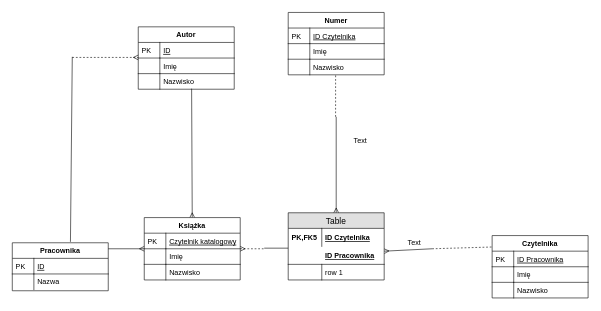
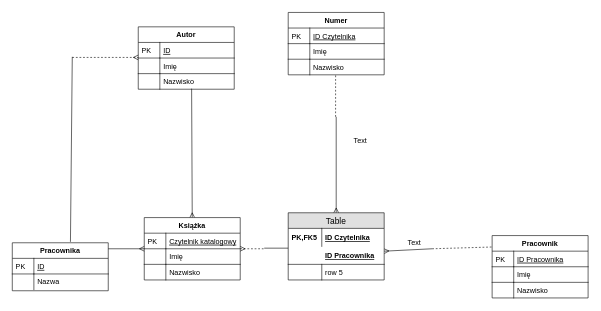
  <mxCell id="0" />
  <mxCell id="1" parent="0" />
  <mxCell id="2" value="" style="endArrow=none;html=1;startArrow=ERmany;startFill=0;exitX=0.5;exitY=0;exitDx=0;exitDy=0;" parent="1" source="40" edge="1"><mxGeometry width="50" height="50" relative="1" as="geometry"><mxPoint x="549.5" y="264" as="sourcePoint" /><mxPoint x="560" y="194" as="targetPoint" /></mxGeometry></mxCell>
  <mxCell id="3" value="" style="endArrow=none;dashed=1;html=1;entryX=0.494;entryY=0.962;entryDx=0;entryDy=0;entryPerimeter=0;" parent="1" target="17" edge="1"><mxGeometry width="50" height="50" relative="1" as="geometry"><mxPoint x="559" y="194" as="sourcePoint" /><mxPoint x="550" y="124" as="targetPoint" /></mxGeometry></mxCell>
  <mxCell id="4" value="" style="endArrow=none;html=1;exitX=1;exitY=0.267;exitDx=0;exitDy=0;startArrow=ERmany;startFill=0;exitPerimeter=0;" parent="1" source="43" edge="1"><mxGeometry width="50" height="50" relative="1" as="geometry"><mxPoint x="670" y="414" as="sourcePoint" /><mxPoint x="720" y="414" as="targetPoint" /></mxGeometry></mxCell>
  <mxCell id="5" value="Text" style="text;html=1;align=center;verticalAlign=middle;resizable=0;points=[];labelBackgroundColor=#ffffff;" vertex="1" connectable="0" parent="4"><mxGeometry x="0.628" y="3" relative="1" as="geometry"><mxPoint x="-14.77" y="-7.76" as="offset" /></mxGeometry></mxCell>
  <mxCell id="6" value="" style="endArrow=none;dashed=1;html=1;entryX=0.006;entryY=0.183;entryDx=0;entryDy=0;entryPerimeter=0;" parent="1" edge="1" target="33"><mxGeometry width="50" height="50" relative="1" as="geometry"><mxPoint x="720" y="414" as="sourcePoint" /><mxPoint x="760" y="414" as="targetPoint" /></mxGeometry></mxCell>
  <mxCell id="7" value="" style="endArrow=none;html=1;entryX=0.006;entryY=0.1;entryDx=0;entryDy=0;entryPerimeter=0;" parent="1" target="43" edge="1"><mxGeometry width="50" height="50" relative="1" as="geometry"><mxPoint x="440" y="413" as="sourcePoint" /><mxPoint x="490" y="414" as="targetPoint" /></mxGeometry></mxCell>
  <mxCell id="8" value="" style="endArrow=none;dashed=1;html=1;startArrow=ERmany;startFill=0;" parent="1" edge="1"><mxGeometry width="50" height="50" relative="1" as="geometry"><mxPoint x="400" y="414" as="sourcePoint" /><mxPoint x="440" y="414" as="targetPoint" /></mxGeometry></mxCell>
  <mxCell id="9" value="" style="endArrow=none;html=1;startArrow=ERmany;startFill=0;entryX=0.556;entryY=0.962;entryDx=0;entryDy=0;entryPerimeter=0;exitX=0.5;exitY=0;exitDx=0;exitDy=0;" parent="1" source="46" edge="1" target="25"><mxGeometry width="50" height="50" relative="1" as="geometry"><mxPoint x="319" y="334" as="sourcePoint" /><mxPoint x="320" y="214" as="targetPoint" /></mxGeometry></mxCell>
  <mxCell id="10" value="" style="endArrow=none;html=1;startArrow=ERmany;startFill=0;entryX=0.994;entryY=0.125;entryDx=0;entryDy=0;entryPerimeter=0;" parent="1" target="28" edge="1"><mxGeometry width="50" height="50" relative="1" as="geometry"><mxPoint x="240" y="414" as="sourcePoint" /><mxPoint x="185" y="398" as="targetPoint" /></mxGeometry></mxCell>
  <mxCell id="11" value="" style="endArrow=none;html=1;exitX=0.606;exitY=-0.019;exitDx=0;exitDy=0;exitPerimeter=0;" parent="1" source="28" edge="1"><mxGeometry width="50" height="50" relative="1" as="geometry"><mxPoint x="120" y="364" as="sourcePoint" /><mxPoint x="120" y="94" as="targetPoint" /></mxGeometry></mxCell>
  <mxCell id="12" value="Numer" style="swimlane;fontStyle=1;childLayout=stackLayout;horizontal=1;startSize=26;horizontalStack=0;resizeParent=1;resizeLast=0;collapsible=1;marginBottom=0;rounded=0;shadow=0;strokeWidth=1;" vertex="1" parent="1"><mxGeometry x="480" y="20" width="160" height="104" as="geometry"><mxRectangle x="20" y="80" width="160" height="26" as="alternateBounds" /></mxGeometry></mxCell>
  <mxCell id="13" value="ID Czytelnika" style="shape=partialRectangle;top=0;left=0;right=0;bottom=1;align=left;verticalAlign=top;fillColor=none;spacingLeft=40;spacingRight=4;overflow=hidden;rotatable=0;points=[[0,0.5],[1,0.5]];portConstraint=eastwest;dropTarget=0;rounded=0;shadow=0;strokeWidth=1;fontStyle=4" vertex="1" parent="12"><mxGeometry y="26" width="160" height="26" as="geometry" /></mxCell>
  <mxCell id="14" value="PK" style="shape=partialRectangle;top=0;left=0;bottom=0;fillColor=none;align=left;verticalAlign=top;spacingLeft=4;spacingRight=4;overflow=hidden;rotatable=0;points=[];portConstraint=eastwest;part=1;" vertex="1" connectable="0" parent="13"><mxGeometry width="36" height="26" as="geometry" /></mxCell>
  <mxCell id="15" value="Imię" style="shape=partialRectangle;top=0;left=0;right=0;bottom=0;align=left;verticalAlign=top;fillColor=none;spacingLeft=40;spacingRight=4;overflow=hidden;rotatable=0;points=[[0,0.5],[1,0.5]];portConstraint=eastwest;dropTarget=0;rounded=0;shadow=0;strokeWidth=1;" vertex="1" parent="12"><mxGeometry y="52" width="160" height="26" as="geometry" /></mxCell>
  <mxCell id="16" value="" style="shape=partialRectangle;top=0;left=0;bottom=0;fillColor=none;align=left;verticalAlign=top;spacingLeft=4;spacingRight=4;overflow=hidden;rotatable=0;points=[];portConstraint=eastwest;part=1;" vertex="1" connectable="0" parent="15"><mxGeometry width="36" height="26" as="geometry" /></mxCell>
  <mxCell id="17" value="Nazwisko" style="shape=partialRectangle;top=1;left=0;right=0;bottom=0;align=left;verticalAlign=top;fillColor=none;spacingLeft=40;spacingRight=4;overflow=hidden;rotatable=0;points=[[0,0.5],[1,0.5]];portConstraint=eastwest;dropTarget=0;rounded=0;shadow=0;strokeWidth=1;" vertex="1" parent="12"><mxGeometry y="78" width="160" height="26" as="geometry" /></mxCell>
  <mxCell id="18" value="" style="shape=partialRectangle;top=0;left=0;bottom=0;fillColor=none;align=left;verticalAlign=top;spacingLeft=4;spacingRight=4;overflow=hidden;rotatable=0;points=[];portConstraint=eastwest;part=1;" vertex="1" connectable="0" parent="17"><mxGeometry width="36" height="26" as="geometry" /></mxCell>
  <mxCell id="19" value="Autor" style="swimlane;fontStyle=1;childLayout=stackLayout;horizontal=1;startSize=26;horizontalStack=0;resizeParent=1;resizeLast=0;collapsible=1;marginBottom=0;rounded=0;shadow=0;strokeWidth=1;" vertex="1" parent="1"><mxGeometry x="230" y="44" width="160" height="104" as="geometry"><mxRectangle x="20" y="80" width="160" height="26" as="alternateBounds" /></mxGeometry></mxCell>
  <mxCell id="20" value="ID" style="shape=partialRectangle;top=0;left=0;right=0;bottom=1;align=left;verticalAlign=top;fillColor=none;spacingLeft=40;spacingRight=4;overflow=hidden;rotatable=0;points=[[0,0.5],[1,0.5]];portConstraint=eastwest;dropTarget=0;rounded=0;shadow=0;strokeWidth=1;fontStyle=4" vertex="1" parent="19"><mxGeometry y="26" width="160" height="26" as="geometry" /></mxCell>
  <mxCell id="21" value="PK" style="shape=partialRectangle;top=0;left=0;bottom=0;fillColor=none;align=left;verticalAlign=top;spacingLeft=4;spacingRight=4;overflow=hidden;rotatable=0;points=[];portConstraint=eastwest;part=1;" vertex="1" connectable="0" parent="20"><mxGeometry width="36" height="26" as="geometry" /></mxCell>
  <mxCell id="22" value="" style="endArrow=ERmany;dashed=1;html=1;entryX=0;entryY=0.5;entryDx=0;entryDy=0;endFill=0;" parent="19" edge="1"><mxGeometry width="50" height="50" relative="1" as="geometry"><mxPoint x="-110" y="51" as="sourcePoint" /><mxPoint y="51" as="targetPoint" /></mxGeometry></mxCell>
  <mxCell id="23" value="Imię" style="shape=partialRectangle;top=0;left=0;right=0;bottom=0;align=left;verticalAlign=top;fillColor=none;spacingLeft=40;spacingRight=4;overflow=hidden;rotatable=0;points=[[0,0.5],[1,0.5]];portConstraint=eastwest;dropTarget=0;rounded=0;shadow=0;strokeWidth=1;" vertex="1" parent="19"><mxGeometry y="52" width="160" height="26" as="geometry" /></mxCell>
  <mxCell id="24" value="" style="shape=partialRectangle;top=0;left=0;bottom=0;fillColor=none;align=left;verticalAlign=top;spacingLeft=4;spacingRight=4;overflow=hidden;rotatable=0;points=[];portConstraint=eastwest;part=1;" vertex="1" connectable="0" parent="23"><mxGeometry width="36" height="26" as="geometry" /></mxCell>
  <mxCell id="25" value="Nazwisko" style="shape=partialRectangle;top=1;left=0;right=0;bottom=0;align=left;verticalAlign=top;fillColor=none;spacingLeft=40;spacingRight=4;overflow=hidden;rotatable=0;points=[[0,0.5],[1,0.5]];portConstraint=eastwest;dropTarget=0;rounded=0;shadow=0;strokeWidth=1;" vertex="1" parent="19"><mxGeometry y="78" width="160" height="26" as="geometry" /></mxCell>
  <mxCell id="26" value="" style="shape=partialRectangle;top=0;left=0;bottom=0;fillColor=none;align=left;verticalAlign=top;spacingLeft=4;spacingRight=4;overflow=hidden;rotatable=0;points=[];portConstraint=eastwest;part=1;" vertex="1" connectable="0" parent="25"><mxGeometry width="36" height="26" as="geometry" /></mxCell>
  <mxCell id="27" value="Text" style="text;html=1;align=center;verticalAlign=middle;resizable=0;points=[];autosize=1;" vertex="1" parent="1"><mxGeometry x="580" y="224" width="40" height="20" as="geometry" /></mxCell>
  <mxCell id="28" value="Pracownika" style="swimlane;fontStyle=1;childLayout=stackLayout;horizontal=1;startSize=26;horizontalStack=0;resizeParent=1;resizeLast=0;collapsible=1;marginBottom=0;rounded=0;shadow=0;strokeWidth=1;" vertex="1" parent="1"><mxGeometry x="20" y="404" width="160" height="80" as="geometry"><mxRectangle x="20" y="80" width="160" height="26" as="alternateBounds" /></mxGeometry></mxCell>
  <mxCell id="29" value="ID" style="shape=partialRectangle;top=0;left=0;right=0;bottom=1;align=left;verticalAlign=top;fillColor=none;spacingLeft=40;spacingRight=4;overflow=hidden;rotatable=0;points=[[0,0.5],[1,0.5]];portConstraint=eastwest;dropTarget=0;rounded=0;shadow=0;strokeWidth=1;fontStyle=4" vertex="1" parent="28"><mxGeometry y="26" width="160" height="26" as="geometry" /></mxCell>
  <mxCell id="30" value="PK" style="shape=partialRectangle;top=0;left=0;bottom=0;fillColor=none;align=left;verticalAlign=top;spacingLeft=4;spacingRight=4;overflow=hidden;rotatable=0;points=[];portConstraint=eastwest;part=1;" vertex="1" connectable="0" parent="29"><mxGeometry width="36" height="26" as="geometry" /></mxCell>
  <mxCell id="31" value="Nazwa" style="shape=partialRectangle;top=0;left=0;right=0;bottom=0;align=left;verticalAlign=top;fillColor=none;spacingLeft=40;spacingRight=4;overflow=hidden;rotatable=0;points=[[0,0.5],[1,0.5]];portConstraint=eastwest;dropTarget=0;rounded=0;shadow=0;strokeWidth=1;" vertex="1" parent="28"><mxGeometry y="52" width="160" height="26" as="geometry" /></mxCell>
  <mxCell id="32" value="" style="shape=partialRectangle;top=0;left=0;bottom=0;fillColor=none;align=left;verticalAlign=top;spacingLeft=4;spacingRight=4;overflow=hidden;rotatable=0;points=[];portConstraint=eastwest;part=1;" vertex="1" connectable="0" parent="31"><mxGeometry width="36" height="26" as="geometry" /></mxCell>
- <mxCell id="33" value="Czytelnika" style="swimlane;fontStyle=1;childLayout=stackLayout;horizontal=1;startSize=26;horizontalStack=0;resizeParent=1;resizeLast=0;collapsible=1;marginBottom=0;rounded=0;shadow=0;strokeWidth=1;" vertex="1" parent="1"><mxGeometry x="820" y="392" width="160" height="104" as="geometry"><mxRectangle x="20" y="80" width="160" height="26" as="alternateBounds" /></mxGeometry></mxCell>
+ <mxCell id="33" value="Pracownik" style="swimlane;fontStyle=1;childLayout=stackLayout;horizontal=1;startSize=26;horizontalStack=0;resizeParent=1;resizeLast=0;collapsible=1;marginBottom=0;rounded=0;shadow=0;strokeWidth=1;" vertex="1" parent="1"><mxGeometry x="820" y="392" width="160" height="104" as="geometry"><mxRectangle x="20" y="80" width="160" height="26" as="alternateBounds" /></mxGeometry></mxCell>
  <mxCell id="34" value="ID Pracownika" style="shape=partialRectangle;top=0;left=0;right=0;bottom=1;align=left;verticalAlign=top;fillColor=none;spacingLeft=40;spacingRight=4;overflow=hidden;rotatable=0;points=[[0,0.5],[1,0.5]];portConstraint=eastwest;dropTarget=0;rounded=0;shadow=0;strokeWidth=1;fontStyle=4" vertex="1" parent="33"><mxGeometry y="26" width="160" height="26" as="geometry" /></mxCell>
  <mxCell id="35" value="PK" style="shape=partialRectangle;top=0;left=0;bottom=0;fillColor=none;align=left;verticalAlign=top;spacingLeft=4;spacingRight=4;overflow=hidden;rotatable=0;points=[];portConstraint=eastwest;part=1;" vertex="1" connectable="0" parent="34"><mxGeometry width="36" height="26" as="geometry" /></mxCell>
  <mxCell id="36" value="Imię" style="shape=partialRectangle;top=0;left=0;right=0;bottom=0;align=left;verticalAlign=top;fillColor=none;spacingLeft=40;spacingRight=4;overflow=hidden;rotatable=0;points=[[0,0.5],[1,0.5]];portConstraint=eastwest;dropTarget=0;rounded=0;shadow=0;strokeWidth=1;" vertex="1" parent="33"><mxGeometry y="52" width="160" height="26" as="geometry" /></mxCell>
  <mxCell id="37" value="" style="shape=partialRectangle;top=0;left=0;bottom=0;fillColor=none;align=left;verticalAlign=top;spacingLeft=4;spacingRight=4;overflow=hidden;rotatable=0;points=[];portConstraint=eastwest;part=1;" vertex="1" connectable="0" parent="36"><mxGeometry width="36" height="26" as="geometry" /></mxCell>
  <mxCell id="38" value="Nazwisko" style="shape=partialRectangle;top=1;left=0;right=0;bottom=0;align=left;verticalAlign=top;fillColor=none;spacingLeft=40;spacingRight=4;overflow=hidden;rotatable=0;points=[[0,0.5],[1,0.5]];portConstraint=eastwest;dropTarget=0;rounded=0;shadow=0;strokeWidth=1;" vertex="1" parent="33"><mxGeometry y="78" width="160" height="26" as="geometry" /></mxCell>
  <mxCell id="39" value="" style="shape=partialRectangle;top=0;left=0;bottom=0;fillColor=none;align=left;verticalAlign=top;spacingLeft=4;spacingRight=4;overflow=hidden;rotatable=0;points=[];portConstraint=eastwest;part=1;" vertex="1" connectable="0" parent="38"><mxGeometry width="36" height="26" as="geometry" /></mxCell>
  <mxCell id="40" value="Table" style="swimlane;fontStyle=0;childLayout=stackLayout;horizontal=1;startSize=26;fillColor=#e0e0e0;horizontalStack=0;resizeParent=1;resizeParentMax=0;resizeLast=0;collapsible=1;marginBottom=0;swimlaneFillColor=#ffffff;align=center;fontSize=14;" vertex="1" parent="1"><mxGeometry x="480" y="354" width="160" height="112" as="geometry" /></mxCell>
  <mxCell id="41" value="ID Czytelnika" style="shape=partialRectangle;top=0;left=0;right=0;bottom=0;align=left;verticalAlign=middle;fillColor=none;spacingLeft=60;spacingRight=4;overflow=hidden;rotatable=0;points=[[0,0.5],[1,0.5]];portConstraint=eastwest;dropTarget=0;fontStyle=5;fontSize=12;" vertex="1" parent="40"><mxGeometry y="26" width="160" height="30" as="geometry" /></mxCell>
  <mxCell id="42" value="PK,FK5" style="shape=partialRectangle;fontStyle=1;top=0;left=0;bottom=0;fillColor=none;align=left;verticalAlign=middle;spacingLeft=4;spacingRight=4;overflow=hidden;rotatable=0;points=[];portConstraint=eastwest;part=1;fontSize=12;" vertex="1" connectable="0" parent="41"><mxGeometry width="56" height="30" as="geometry" /></mxCell>
  <mxCell id="43" value="ID Pracownika" style="shape=partialRectangle;top=0;left=0;right=0;bottom=1;align=left;verticalAlign=middle;fillColor=none;spacingLeft=60;spacingRight=4;overflow=hidden;rotatable=0;points=[[0,0.5],[1,0.5]];portConstraint=eastwest;dropTarget=0;fontStyle=5;fontSize=12;" vertex="1" parent="40"><mxGeometry y="56" width="160" height="30" as="geometry" /></mxCell>
- <mxCell id="44" value="row 1" style="shape=partialRectangle;top=0;left=0;right=0;bottom=0;align=left;verticalAlign=top;fillColor=none;spacingLeft=60;spacingRight=4;overflow=hidden;rotatable=0;points=[[0,0.5],[1,0.5]];portConstraint=eastwest;dropTarget=0;fontSize=12;" vertex="1" parent="40"><mxGeometry y="86" width="160" height="26" as="geometry" /></mxCell>
+ <mxCell id="44" value="row 5" style="shape=partialRectangle;top=0;left=0;right=0;bottom=0;align=left;verticalAlign=top;fillColor=none;spacingLeft=60;spacingRight=4;overflow=hidden;rotatable=0;points=[[0,0.5],[1,0.5]];portConstraint=eastwest;dropTarget=0;fontSize=12;" vertex="1" parent="40"><mxGeometry y="86" width="160" height="26" as="geometry" /></mxCell>
  <mxCell id="45" value="" style="shape=partialRectangle;top=0;left=0;bottom=0;fillColor=none;align=left;verticalAlign=top;spacingLeft=4;spacingRight=4;overflow=hidden;rotatable=0;points=[];portConstraint=eastwest;part=1;fontSize=12;" vertex="1" connectable="0" parent="44"><mxGeometry width="56" height="26" as="geometry" /></mxCell>
  <mxCell id="46" value="Książka" style="swimlane;fontStyle=1;childLayout=stackLayout;horizontal=1;startSize=26;horizontalStack=0;resizeParent=1;resizeLast=0;collapsible=1;marginBottom=0;rounded=0;shadow=0;strokeWidth=1;" vertex="1" parent="1"><mxGeometry x="240" y="362" width="160" height="104" as="geometry"><mxRectangle x="20" y="80" width="160" height="26" as="alternateBounds" /></mxGeometry></mxCell>
  <mxCell id="47" value="Czytelnik katalogowy" style="shape=partialRectangle;top=0;left=0;right=0;bottom=1;align=left;verticalAlign=top;fillColor=none;spacingLeft=40;spacingRight=4;overflow=hidden;rotatable=0;points=[[0,0.5],[1,0.5]];portConstraint=eastwest;dropTarget=0;rounded=0;shadow=0;strokeWidth=1;fontStyle=4" vertex="1" parent="46"><mxGeometry y="26" width="160" height="26" as="geometry" /></mxCell>
  <mxCell id="48" value="PK" style="shape=partialRectangle;top=0;left=0;bottom=0;fillColor=none;align=left;verticalAlign=top;spacingLeft=4;spacingRight=4;overflow=hidden;rotatable=0;points=[];portConstraint=eastwest;part=1;" vertex="1" connectable="0" parent="47"><mxGeometry width="36" height="26" as="geometry" /></mxCell>
  <mxCell id="49" value="Imię" style="shape=partialRectangle;top=0;left=0;right=0;bottom=0;align=left;verticalAlign=top;fillColor=none;spacingLeft=40;spacingRight=4;overflow=hidden;rotatable=0;points=[[0,0.5],[1,0.5]];portConstraint=eastwest;dropTarget=0;rounded=0;shadow=0;strokeWidth=1;" vertex="1" parent="46"><mxGeometry y="52" width="160" height="26" as="geometry" /></mxCell>
  <mxCell id="50" value="" style="shape=partialRectangle;top=0;left=0;bottom=0;fillColor=none;align=left;verticalAlign=top;spacingLeft=4;spacingRight=4;overflow=hidden;rotatable=0;points=[];portConstraint=eastwest;part=1;" vertex="1" connectable="0" parent="49"><mxGeometry width="36" height="26" as="geometry" /></mxCell>
  <mxCell id="51" value="Nazwisko" style="shape=partialRectangle;top=1;left=0;right=0;bottom=0;align=left;verticalAlign=top;fillColor=none;spacingLeft=40;spacingRight=4;overflow=hidden;rotatable=0;points=[[0,0.5],[1,0.5]];portConstraint=eastwest;dropTarget=0;rounded=0;shadow=0;strokeWidth=1;" vertex="1" parent="46"><mxGeometry y="78" width="160" height="26" as="geometry" /></mxCell>
  <mxCell id="52" value="" style="shape=partialRectangle;top=0;left=0;bottom=0;fillColor=none;align=left;verticalAlign=top;spacingLeft=4;spacingRight=4;overflow=hidden;rotatable=0;points=[];portConstraint=eastwest;part=1;" vertex="1" connectable="0" parent="51"><mxGeometry width="36" height="26" as="geometry" /></mxCell>
